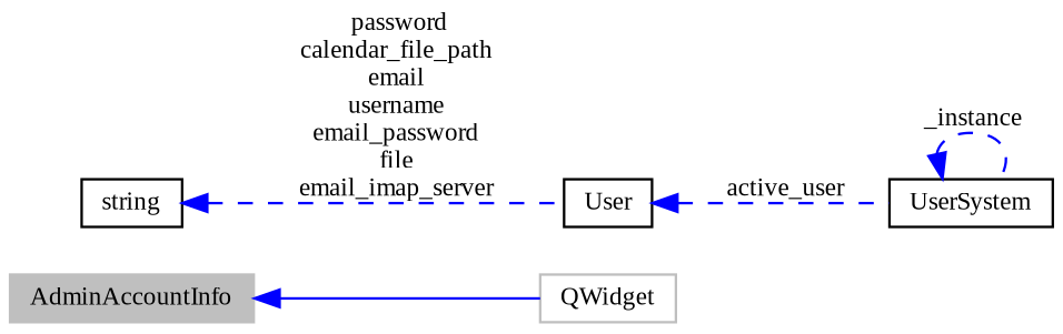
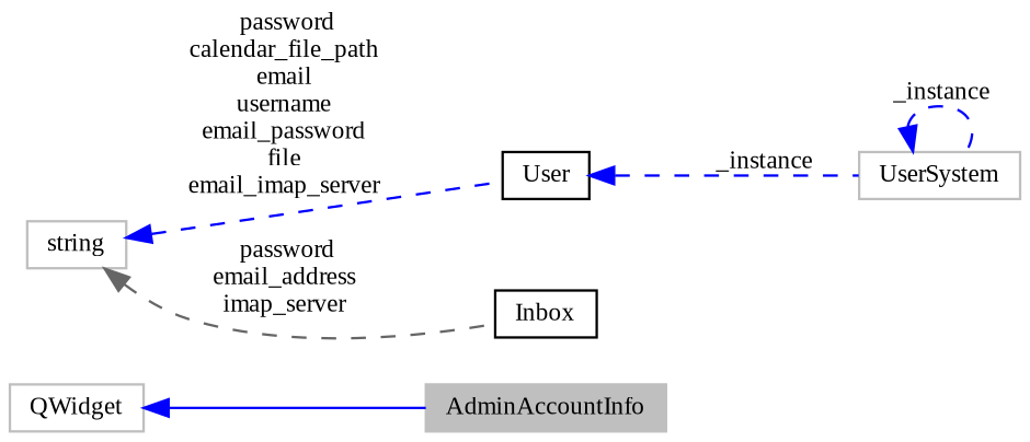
  digraph {
    fontname="Liberation Serif"
    rankdir=LR
    node [color=grey75 fillcolor=white fontname="Liberation Serif" fontsize=10 shape=record style=filled]
    edge [color=blue dir=back fontname="Liberation Serif" fontsize=10 labelfontname=Helvetica labelfontsize=10 style=dashed]
    n1 [fillcolor=grey75 fontcolor=black height=0.2 label=AdminAccountInfo width=0.4]
    n2 [height=0.2 label=QWidget width=0.4]
-   n3 [color=black height=0.2 label=UserSystem width=0.4]
+   n3 [height=0.2 label=UserSystem width=0.4]
    n4 [color=black height=0.2 label=User width=0.4]
-   n6 [color=black height=0.2 label=string width=0.4]
-   n1 -> n2 [style=solid]
+   n5 [color=black height=0.2 label=Inbox width=0.4]
+   n6 [height=0.2 label=string width=0.4]
+   n2 -> n1 [style=solid]
    n3 -> n3 [label=" _instance"]
-   n4 -> n3 [label=" active_user"]
+   n4 -> n3 [label=" _instance"]
    n6 -> n4 [label=" password\ncalendar_file_path\nemail\nusername\nemail_password\nfile\nemail_imap_server"]
+   n6 -> n5 [color=gray40 label=" password\nemail_address\nimap_server"]
  }
